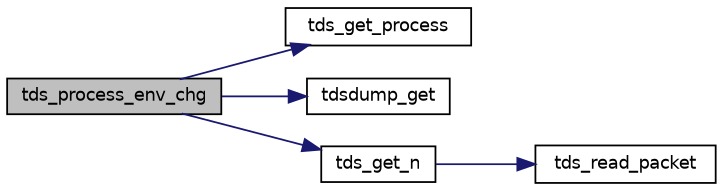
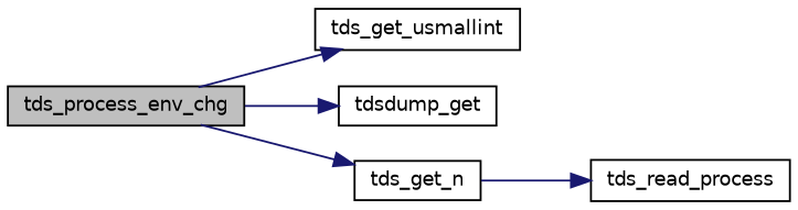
  digraph {
    rankdir=LR
    node [color=black fillcolor=white fontname=Helvetica fontsize=10 shape=record style=filled]
    edge [color=midnightblue fontname=Helvetica fontsize=10 labelfontname=Helvetica labelfontsize=10 style=solid]
    n1 [fillcolor=grey75 fontcolor=black height=0.2 label=tds_process_env_chg width=0.4]
-   n2 [height=0.2 label=tds_get_process width=0.4]
+   n2 [height=0.2 label=tds_get_usmallint width=0.4]
    n3 [height=0.2 label=tdsdump_get width=0.4]
    n4 [height=0.2 label=tds_get_n width=0.4]
-   n5 [height=0.2 label=tds_read_packet width=0.4]
+   n5 [height=0.2 label=tds_read_process width=0.4]
    n1 -> n2
    n1 -> n3
    n1 -> n4
    n4 -> n5
  }
